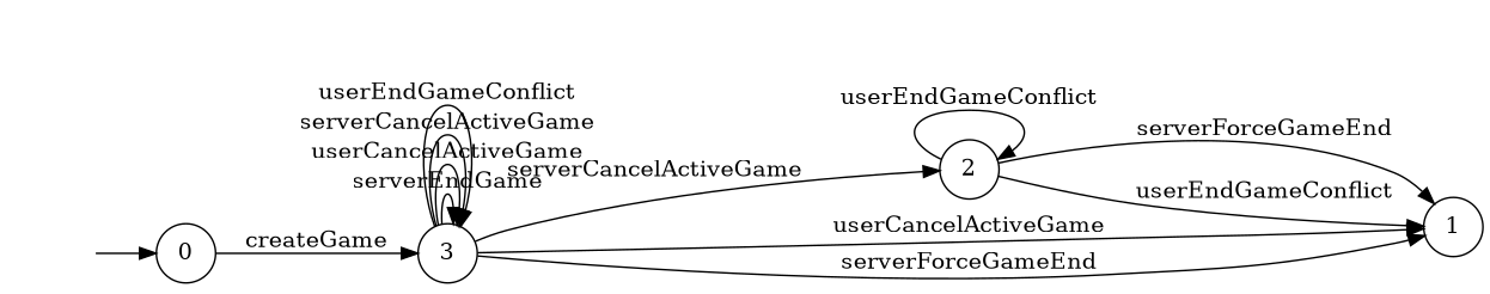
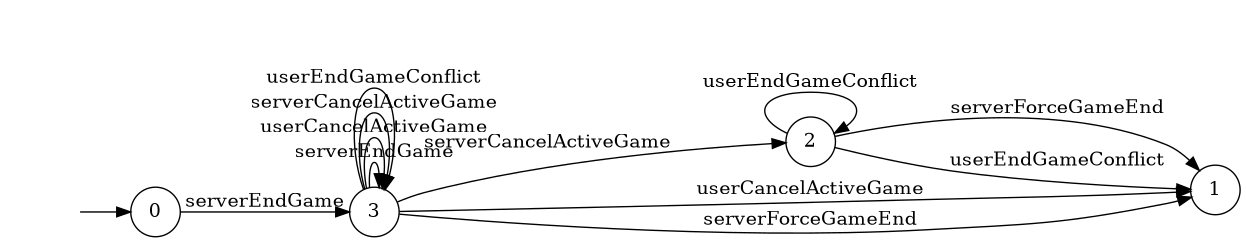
  digraph {
    rankdir=LR
    node [shape=circle]
    "" [shape=plaintext]
    n2 [label=0]
    n3 [label=3]
    n4 [label=2]
    n5 [label=1]
    "" -> n2
-   n2 -> n3 [label=createGame]
+   n2 -> n3 [label=serverEndGame]
    n3 -> n3 [label=serverEndGame]
    n3 -> n3 [label=userCancelActiveGame]
    n3 -> n3 [label=serverCancelActiveGame]
    n3 -> n3 [label=userEndGameConflict]
    n3 -> n4 [label=serverCancelActiveGame]
    n3 -> n5 [label=userCancelActiveGame]
    n3 -> n5 [label=serverForceGameEnd]
    n4 -> n4 [label=userEndGameConflict]
    n4 -> n5 [label=serverForceGameEnd]
    n4 -> n5 [label=userEndGameConflict]
  }
